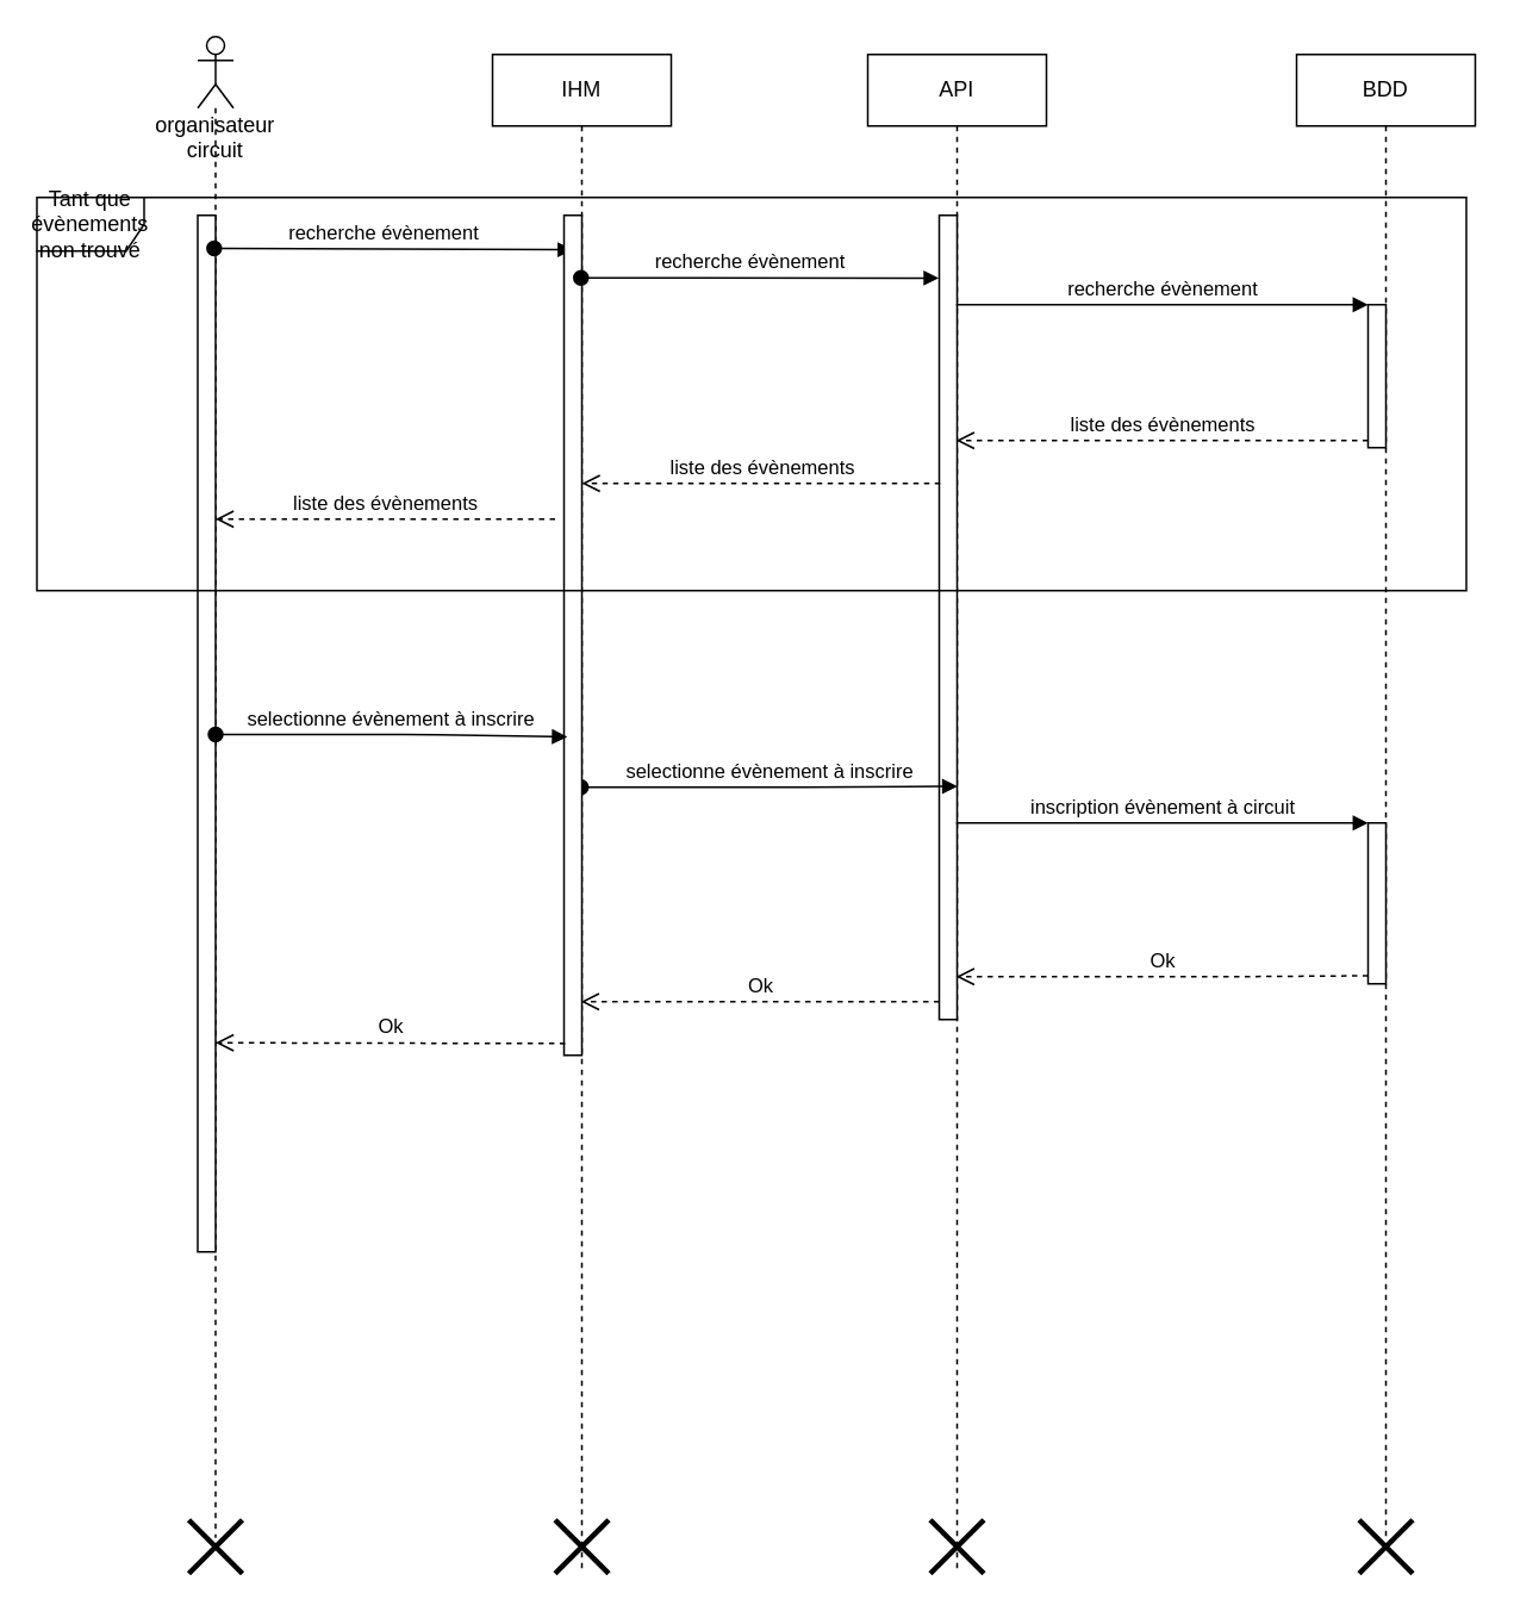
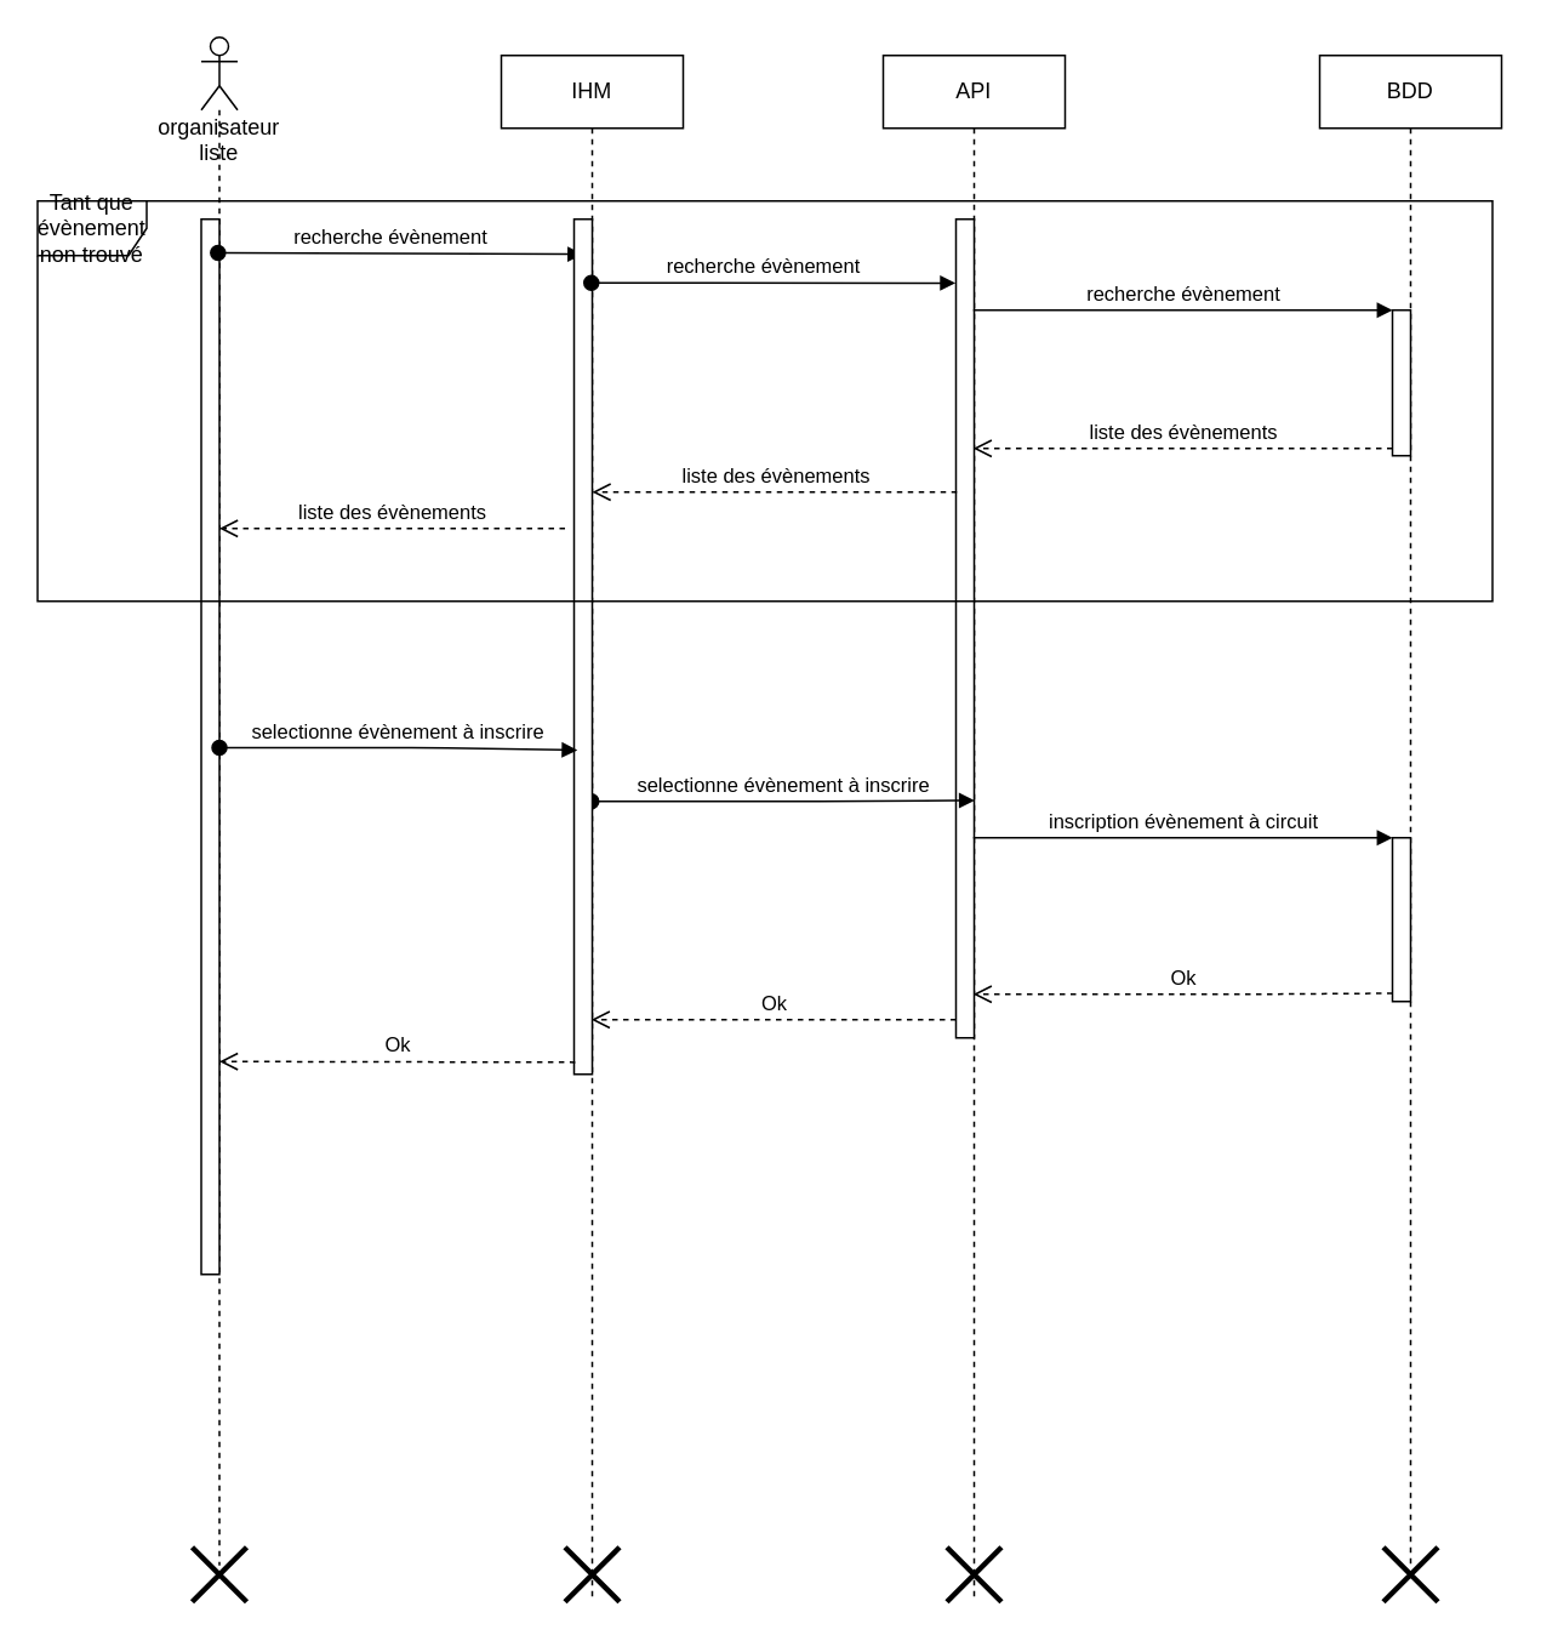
  <mxCell id="0" />
  <mxCell id="1" parent="0" />
- <mxCell id="2" value="organisateur circuit" style="shape=umlLifeline;participant=umlActor;perimeter=lifelinePerimeter;whiteSpace=wrap;html=1;container=1;collapsible=0;recursiveResize=0;verticalAlign=top;spacingTop=36;outlineConnect=0;" parent="1" vertex="1"><mxGeometry x="110" y="20" width="20" height="840" as="geometry" /></mxCell>
+ <mxCell id="2" value="organisateur liste" style="shape=umlLifeline;participant=umlActor;perimeter=lifelinePerimeter;whiteSpace=wrap;html=1;container=1;collapsible=0;recursiveResize=0;verticalAlign=top;spacingTop=36;outlineConnect=0;" parent="1" vertex="1"><mxGeometry x="110" y="20" width="20" height="840" as="geometry" /></mxCell>
  <mxCell id="3" value="" style="html=1;points=[];perimeter=orthogonalPerimeter;" parent="2" vertex="1"><mxGeometry y="100" width="10" height="580" as="geometry" /></mxCell>
  <mxCell id="4" value="API" style="shape=umlLifeline;perimeter=lifelinePerimeter;whiteSpace=wrap;html=1;container=1;collapsible=0;recursiveResize=0;outlineConnect=0;" parent="1" vertex="1"><mxGeometry x="485" y="30" width="100" height="850" as="geometry" /></mxCell>
  <mxCell id="5" value="" style="html=1;points=[];perimeter=orthogonalPerimeter;" parent="4" vertex="1"><mxGeometry x="40" y="90" width="10" height="450" as="geometry" /></mxCell>
  <mxCell id="6" value="" style="shape=umlDestroy;whiteSpace=wrap;html=1;strokeWidth=3;" parent="4" vertex="1"><mxGeometry x="35" y="820" width="30" height="30" as="geometry" /></mxCell>
  <mxCell id="7" value="BDD" style="shape=umlLifeline;perimeter=lifelinePerimeter;whiteSpace=wrap;html=1;container=1;collapsible=0;recursiveResize=0;outlineConnect=0;" parent="1" vertex="1"><mxGeometry x="725" y="30" width="100" height="830" as="geometry" /></mxCell>
  <mxCell id="8" value="" style="html=1;points=[];perimeter=orthogonalPerimeter;" parent="7" vertex="1"><mxGeometry x="40" y="140" width="10" height="80" as="geometry" /></mxCell>
  <mxCell id="9" value="" style="html=1;points=[];perimeter=orthogonalPerimeter;" parent="7" vertex="1"><mxGeometry x="40" y="430" width="10" height="90" as="geometry" /></mxCell>
  <mxCell id="10" value="recherche évènement" style="html=1;verticalAlign=bottom;startArrow=oval;startFill=1;endArrow=block;startSize=8;exitX=0.921;exitY=0.032;exitDx=0;exitDy=0;exitPerimeter=0;entryX=0.5;entryY=0.041;entryDx=0;entryDy=0;entryPerimeter=0;" parent="1" target="21" edge="1" source="3"><mxGeometry x="-0.05" width="60" relative="1" as="geometry"><mxPoint x="325" y="150" as="sourcePoint" /><mxPoint x="310" y="140" as="targetPoint" /><mxPoint as="offset" /></mxGeometry></mxCell>
  <mxCell id="11" value="recherche évènement" style="html=1;verticalAlign=bottom;endArrow=block;entryX=0;entryY=0;" parent="1" source="4" target="8" edge="1"><mxGeometry relative="1" as="geometry"><mxPoint x="615" y="120" as="sourcePoint" /></mxGeometry></mxCell>
  <mxCell id="12" value="liste des évènements" style="html=1;verticalAlign=bottom;endArrow=open;dashed=1;endSize=8;exitX=0;exitY=0.95;" parent="1" source="8" target="4" edge="1"><mxGeometry relative="1" as="geometry"><mxPoint x="695" y="196" as="targetPoint" /></mxGeometry></mxCell>
  <mxCell id="13" value="liste des évènements" style="html=1;verticalAlign=bottom;endArrow=open;dashed=1;endSize=8;exitX=0;exitY=0.95;" parent="1" edge="1"><mxGeometry relative="1" as="geometry"><mxPoint x="325" y="270" as="targetPoint" /><mxPoint x="525.5" y="270" as="sourcePoint" /></mxGeometry></mxCell>
  <mxCell id="14" value="selectionne évènement à inscrire" style="html=1;verticalAlign=bottom;startArrow=oval;startFill=1;endArrow=block;startSize=8;entryX=1.021;entryY=0.71;entryDx=0;entryDy=0;entryPerimeter=0;" parent="1" target="5" edge="1" source="20"><mxGeometry width="60" relative="1" as="geometry"><mxPoint x="325" y="310" as="sourcePoint" /><mxPoint x="385" y="310" as="targetPoint" /><Array as="points"><mxPoint x="440" y="440" /></Array></mxGeometry></mxCell>
  <mxCell id="15" value="inscription évènement à circuit" style="html=1;verticalAlign=bottom;endArrow=block;entryX=0;entryY=0;" parent="1" source="4" target="9" edge="1"><mxGeometry relative="1" as="geometry"><mxPoint x="695" y="340" as="sourcePoint" /><Array as="points" /></mxGeometry></mxCell>
  <mxCell id="16" value="Ok" style="html=1;verticalAlign=bottom;endArrow=open;dashed=1;endSize=8;exitX=0;exitY=0.95;" parent="1" source="9" target="4" edge="1"><mxGeometry relative="1" as="geometry"><mxPoint x="695" y="416" as="targetPoint" /><Array as="points"><mxPoint x="690" y="546" /></Array></mxGeometry></mxCell>
  <mxCell id="17" value="Ok" style="html=1;verticalAlign=bottom;endArrow=open;dashed=1;endSize=8;exitX=0;exitY=0.95;" parent="1" edge="1"><mxGeometry relative="1" as="geometry"><mxPoint x="324.5" y="560" as="targetPoint" /><mxPoint x="525" y="560" as="sourcePoint" /></mxGeometry></mxCell>
  <mxCell id="18" value="" style="shape=umlDestroy;whiteSpace=wrap;html=1;strokeWidth=3;" parent="1" vertex="1"><mxGeometry x="105" y="850" width="30" height="30" as="geometry" /></mxCell>
  <mxCell id="19" value="" style="shape=umlDestroy;whiteSpace=wrap;html=1;strokeWidth=3;" parent="1" vertex="1"><mxGeometry x="760" y="850" width="30" height="30" as="geometry" /></mxCell>
  <mxCell id="20" value="IHM" style="shape=umlLifeline;perimeter=lifelinePerimeter;whiteSpace=wrap;html=1;container=1;collapsible=0;recursiveResize=0;outlineConnect=0;" vertex="1" parent="1"><mxGeometry x="275" y="30" width="100" height="850" as="geometry" /></mxCell>
  <mxCell id="21" value="" style="html=1;points=[];perimeter=orthogonalPerimeter;" vertex="1" parent="20"><mxGeometry x="40" y="90" width="10" height="470" as="geometry" /></mxCell>
  <mxCell id="22" value="" style="shape=umlDestroy;whiteSpace=wrap;html=1;strokeWidth=3;" vertex="1" parent="20"><mxGeometry x="35" y="820" width="30" height="30" as="geometry" /></mxCell>
  <mxCell id="23" value="recherche évènement" style="html=1;verticalAlign=bottom;startArrow=oval;startFill=1;endArrow=block;startSize=8;entryX=-0.019;entryY=0.078;entryDx=0;entryDy=0;entryPerimeter=0;" edge="1" parent="1" source="20" target="5"><mxGeometry x="-0.05" width="60" relative="1" as="geometry"><mxPoint x="330" y="150" as="sourcePoint" /><mxPoint x="323.61" y="147.15" as="targetPoint" /><mxPoint as="offset" /><Array as="points"><mxPoint x="380" y="155" /></Array></mxGeometry></mxCell>
  <mxCell id="24" value="liste des évènements" style="html=1;verticalAlign=bottom;endArrow=open;dashed=1;endSize=8;" edge="1" parent="1"><mxGeometry relative="1" as="geometry"><mxPoint x="120" y="290" as="targetPoint" /><mxPoint x="310" y="290" as="sourcePoint" /></mxGeometry></mxCell>
- <mxCell id="25" value="Tant que évènements non trouvé" style="shape=umlFrame;whiteSpace=wrap;html=1;" vertex="1" parent="1"><mxGeometry x="20" y="110" width="800" height="220" as="geometry" /></mxCell>
+ <mxCell id="25" value="Tant que évènement non trouvé" style="shape=umlFrame;whiteSpace=wrap;html=1;" vertex="1" parent="1"><mxGeometry x="20" y="110" width="800" height="220" as="geometry" /></mxCell>
  <mxCell id="26" value="selectionne évènement à inscrire" style="html=1;verticalAlign=bottom;startArrow=oval;startFill=1;endArrow=block;startSize=8;entryX=0.181;entryY=0.621;entryDx=0;entryDy=0;entryPerimeter=0;" edge="1" parent="1" target="21"><mxGeometry width="60" relative="1" as="geometry"><mxPoint x="120" y="410.5" as="sourcePoint" /><mxPoint x="320" y="410" as="targetPoint" /><Array as="points"><mxPoint x="235.5" y="410.5" /></Array></mxGeometry></mxCell>
  <mxCell id="27" value="Ok" style="html=1;verticalAlign=bottom;endArrow=open;dashed=1;endSize=8;exitX=0.061;exitY=0.986;exitDx=0;exitDy=0;exitPerimeter=0;" edge="1" parent="1" source="21"><mxGeometry relative="1" as="geometry"><mxPoint x="120" y="583" as="targetPoint" /><mxPoint x="310" y="580" as="sourcePoint" /></mxGeometry></mxCell>
